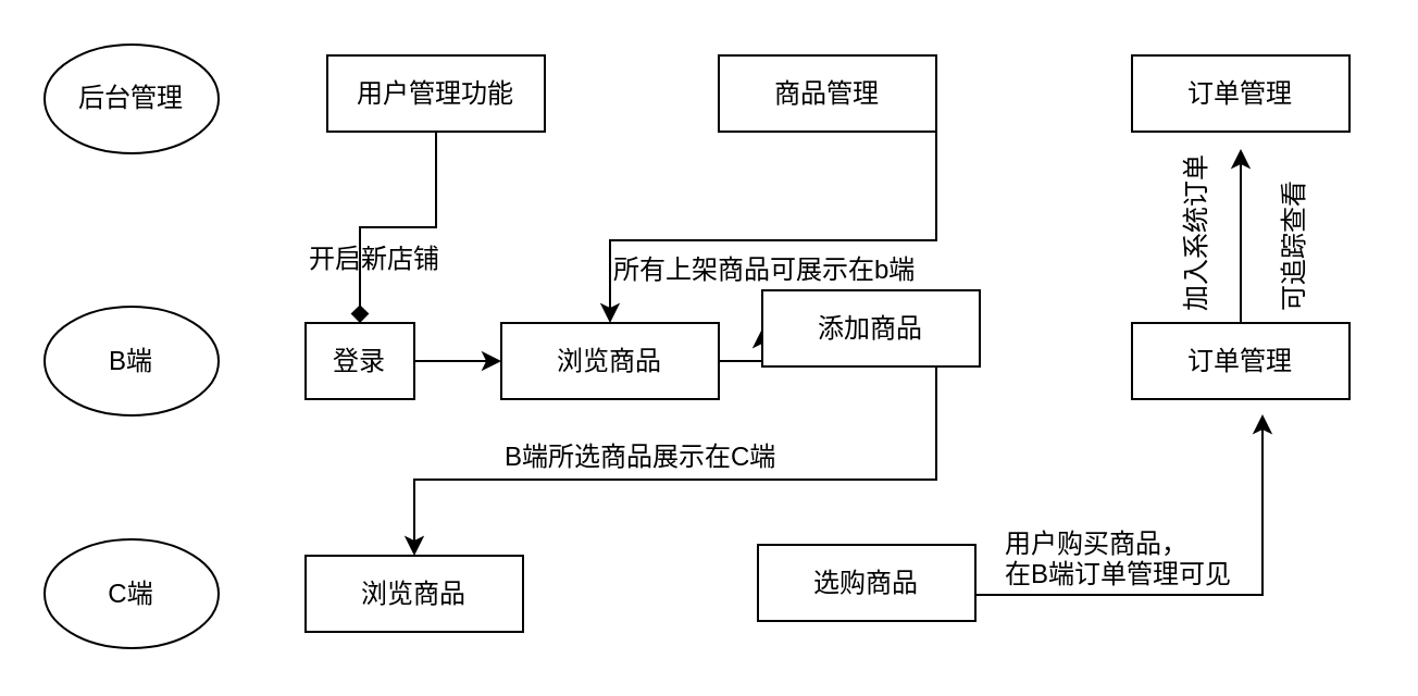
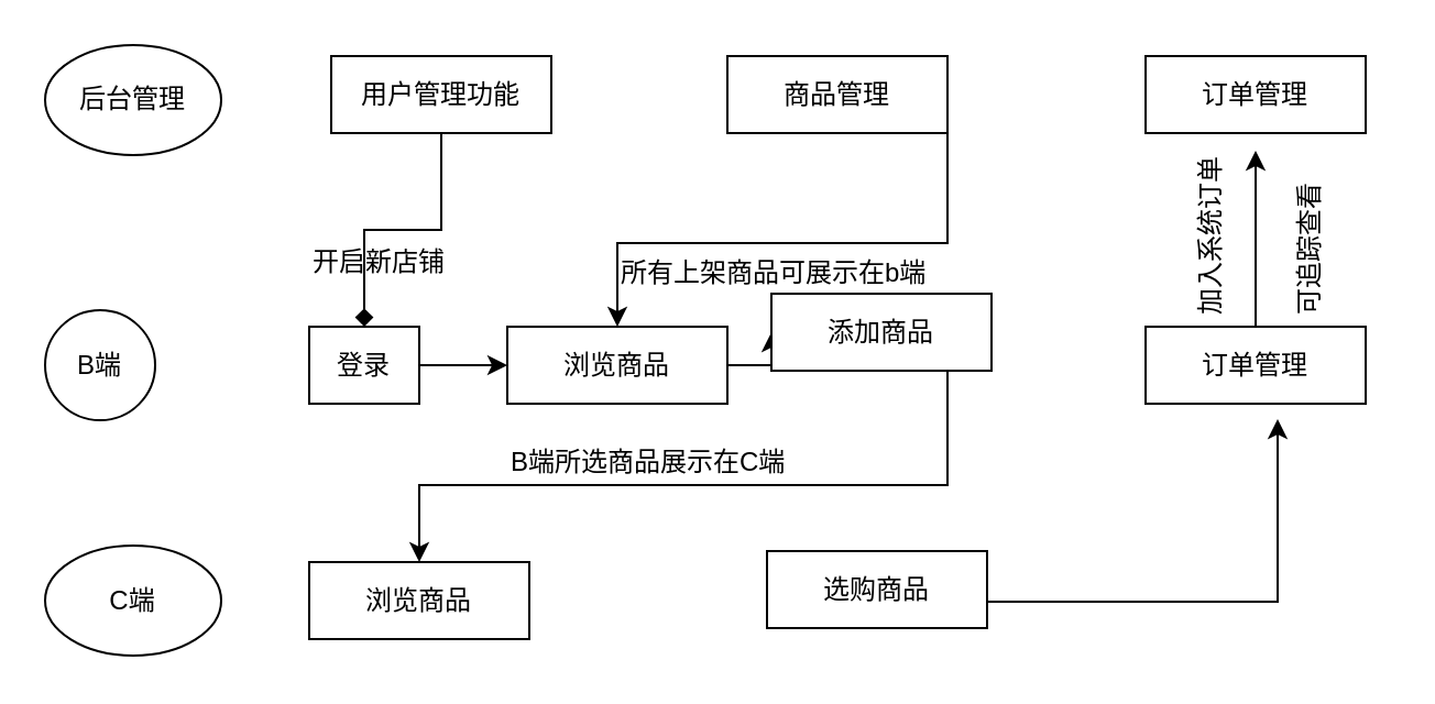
  <mxCell id="0" />
  <mxCell id="1" parent="0" />
  <mxCell id="2" value="后台管理" style="ellipse;whiteSpace=wrap;html=1;" parent="1" vertex="1"><mxGeometry x="20" y="20" width="80" height="50" as="geometry" /></mxCell>
- <mxCell id="3" value="B端" style="ellipse;whiteSpace=wrap;html=1;" parent="1" vertex="1"><mxGeometry x="20" y="140.5" width="80" height="50" as="geometry" /></mxCell>
+ <mxCell id="3" value="B端" style="ellipse;whiteSpace=wrap;html=1;" parent="1" vertex="1"><mxGeometry x="20" y="140.5" width="50" height="50" as="geometry" /></mxCell>
  <mxCell id="4" value="C端" style="ellipse;whiteSpace=wrap;html=1;" parent="1" vertex="1"><mxGeometry x="20" y="247.5" width="80" height="50" as="geometry" /></mxCell>
  <mxCell id="5" value="订单管理" style="rounded=0;whiteSpace=wrap;html=1;" parent="1" vertex="1"><mxGeometry x="520" y="25" width="100" height="35" as="geometry" /></mxCell>
  <mxCell id="6" value="" style="edgeStyle=orthogonalEdgeStyle;rounded=0;orthogonalLoop=1;jettySize=auto;html=1;" parent="1" source="7" target="26" edge="1"><mxGeometry relative="1" as="geometry" /></mxCell>
  <mxCell id="7" value="浏览商品" style="rounded=0;whiteSpace=wrap;html=1;" parent="1" vertex="1"><mxGeometry x="230" y="148" width="100" height="35" as="geometry" /></mxCell>
  <mxCell id="8" value="" style="edgeStyle=orthogonalEdgeStyle;rounded=0;orthogonalLoop=1;jettySize=auto;html=1;" parent="1" source="9" target="7" edge="1"><mxGeometry relative="1" as="geometry" /></mxCell>
  <mxCell id="9" value="登录" style="rounded=0;whiteSpace=wrap;html=1;" parent="1" vertex="1"><mxGeometry x="140" y="148" width="50" height="35" as="geometry" /></mxCell>
  <mxCell id="10" value="" style="edgeStyle=orthogonalEdgeStyle;rounded=0;orthogonalLoop=1;jettySize=auto;html=1;" parent="1" source="11" edge="1"><mxGeometry relative="1" as="geometry"><mxPoint x="570" y="68" as="targetPoint" /></mxGeometry></mxCell>
  <mxCell id="11" value="订单管理" style="rounded=0;whiteSpace=wrap;html=1;" parent="1" vertex="1"><mxGeometry x="520" y="148" width="100" height="35" as="geometry" /></mxCell>
  <mxCell id="12" value="加入系统订单" style="text;html=1;resizable=0;points=[];autosize=1;align=left;verticalAlign=top;spacingTop=-4;horizontal=0;" parent="1" vertex="1"><mxGeometry x="540" y="135" width="90" height="10" as="geometry" /></mxCell>
  <mxCell id="13" value="可追踪查看" style="text;html=1;resizable=0;points=[];autosize=1;align=left;verticalAlign=top;spacingTop=-4;horizontal=0;" parent="1" vertex="1"><mxGeometry x="585" y="75" width="20" height="70" as="geometry" /></mxCell>
  <mxCell id="14" style="edgeStyle=orthogonalEdgeStyle;rounded=0;orthogonalLoop=1;jettySize=auto;html=1;entryX=0.5;entryY=0;entryDx=0;entryDy=0;" parent="1" source="25" target="7" edge="1"><mxGeometry relative="1" as="geometry"><Array as="points"><mxPoint x="430" y="110" /><mxPoint x="280" y="110" /></Array></mxGeometry></mxCell>
  <mxCell id="15" value="所有上架商品可展示在b端" style="text;html=1;resizable=0;points=[];autosize=1;align=left;verticalAlign=top;spacingTop=-4;" parent="1" vertex="1"><mxGeometry x="280" y="114" width="150" height="10" as="geometry" /></mxCell>
  <mxCell id="16" style="edgeStyle=orthogonalEdgeStyle;rounded=0;orthogonalLoop=1;jettySize=auto;html=1;entryX=0.5;entryY=0;entryDx=0;entryDy=0;endArrow=diamond;" parent="1" source="24" target="9" edge="1"><mxGeometry relative="1" as="geometry" /></mxCell>
  <mxCell id="17" value="开启新店铺" style="text;html=1;resizable=0;points=[];autosize=1;align=left;verticalAlign=top;spacingTop=-4;" parent="1" vertex="1"><mxGeometry x="140" y="109" width="80" height="10" as="geometry" /></mxCell>
  <mxCell id="18" value="浏览商品" style="rounded=0;whiteSpace=wrap;html=1;" parent="1" vertex="1"><mxGeometry x="140" y="255" width="100" height="35" as="geometry" /></mxCell>
  <mxCell id="19" style="edgeStyle=orthogonalEdgeStyle;rounded=0;orthogonalLoop=1;jettySize=auto;html=1;" parent="1" source="20" edge="1"><mxGeometry relative="1" as="geometry"><mxPoint x="580" y="190" as="targetPoint" /><Array as="points"><mxPoint x="580" y="273" /></Array></mxGeometry></mxCell>
  <mxCell id="20" value="选购商品" style="rounded=0;whiteSpace=wrap;html=1;" parent="1" vertex="1"><mxGeometry x="348" y="250" width="100" height="35" as="geometry" /></mxCell>
  <mxCell id="21" style="edgeStyle=orthogonalEdgeStyle;rounded=0;orthogonalLoop=1;jettySize=auto;html=1;" parent="1" source="26" target="18" edge="1"><mxGeometry relative="1" as="geometry"><Array as="points"><mxPoint x="430" y="220" /><mxPoint x="190" y="220" /></Array></mxGeometry></mxCell>
  <mxCell id="22" value="B端所选商品展示在C端" style="text;html=1;resizable=0;points=[];autosize=1;align=left;verticalAlign=top;spacingTop=-4;" parent="1" vertex="1"><mxGeometry x="230" y="200" width="140" height="10" as="geometry" /></mxCell>
- <mxCell id="23" value="用户购买商品，&lt;br&gt;在B端订单管理可见" style="text;html=1;resizable=0;points=[];autosize=1;align=left;verticalAlign=top;spacingTop=-4;" parent="1" vertex="1"><mxGeometry x="460" y="240" width="120" height="30" as="geometry" /></mxCell>
  <mxCell id="24" value="用户管理功能" style="rounded=0;whiteSpace=wrap;html=1;" parent="1" vertex="1"><mxGeometry x="150" y="25" width="100" height="35" as="geometry" /></mxCell>
  <mxCell id="25" value="商品管理" style="rounded=0;whiteSpace=wrap;html=1;" parent="1" vertex="1"><mxGeometry x="330" y="25" width="100" height="35" as="geometry" /></mxCell>
  <mxCell id="26" value="添加商品" style="rounded=0;whiteSpace=wrap;html=1;" parent="1" vertex="1"><mxGeometry x="350" y="133" width="100" height="35" as="geometry" /></mxCell>
